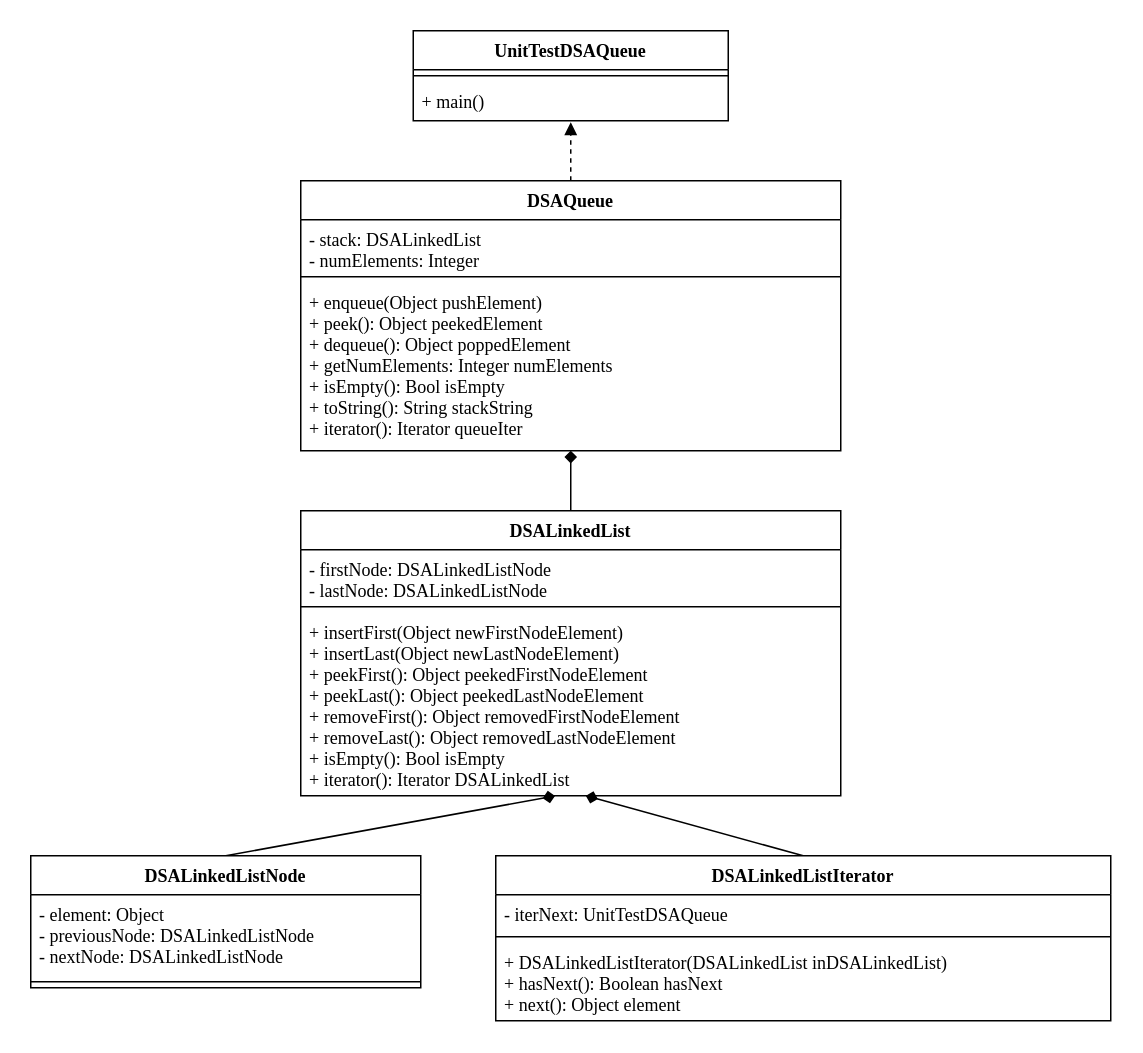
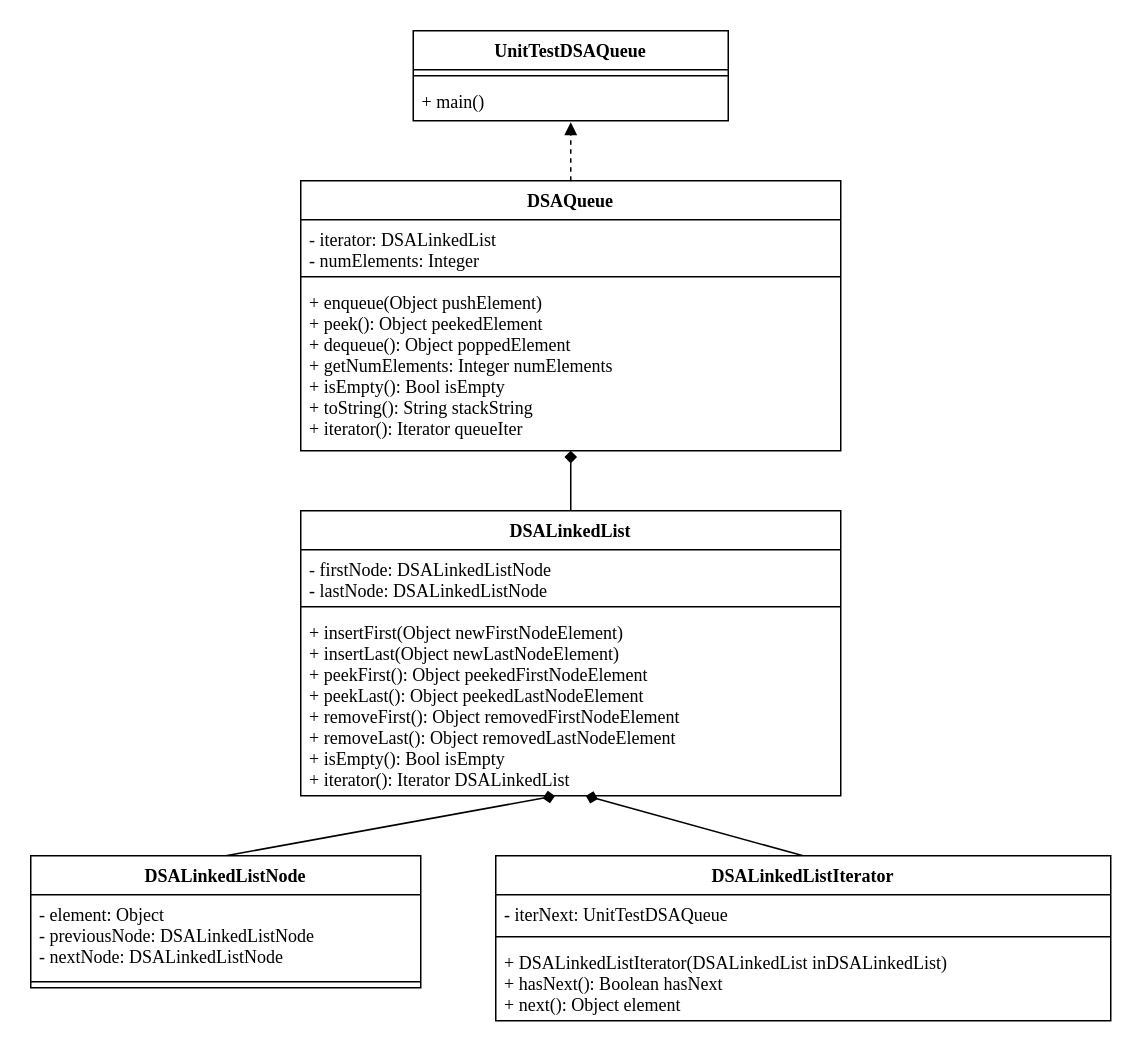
  <mxCell id="0" />
  <mxCell id="1" parent="0" />
  <mxCell id="2" style="edgeStyle=orthogonalEdgeStyle;rounded=0;orthogonalLoop=1;jettySize=auto;html=1;exitX=0.5;exitY=0;exitDx=0;exitDy=0;entryX=0.5;entryY=1.038;entryDx=0;entryDy=0;entryPerimeter=0;endArrow=block;endFill=1;fontFamily=Fira Code;dashed=1;" parent="1" source="17" target="23" edge="1"><mxGeometry relative="1" as="geometry" /></mxCell>
  <mxCell id="3" style="rounded=0;orthogonalLoop=1;jettySize=auto;html=1;exitX=0.5;exitY=0;exitDx=0;exitDy=0;entryX=0.471;entryY=1.001;entryDx=0;entryDy=0;entryPerimeter=0;endArrow=diamond;endFill=1;" parent="1" source="10" target="9" edge="1"><mxGeometry relative="1" as="geometry" /></mxCell>
  <mxCell id="4" style="edgeStyle=none;rounded=0;orthogonalLoop=1;jettySize=auto;html=1;exitX=0.5;exitY=0;exitDx=0;exitDy=0;endArrow=diamond;endFill=1;" parent="1" source="13" edge="1"><mxGeometry relative="1" as="geometry"><mxPoint x="390" y="530" as="targetPoint" /></mxGeometry></mxCell>
  <mxCell id="5" style="edgeStyle=orthogonalEdgeStyle;rounded=0;orthogonalLoop=1;jettySize=auto;html=1;entryX=0.5;entryY=1;entryDx=0;entryDy=0;entryPerimeter=0;endArrow=diamond;endFill=1;" parent="1" source="6" target="20" edge="1"><mxGeometry relative="1" as="geometry" /></mxCell>
  <mxCell id="6" value="DSALinkedList" style="swimlane;fontStyle=1;align=center;verticalAlign=top;childLayout=stackLayout;horizontal=1;startSize=26;horizontalStack=0;resizeParent=1;resizeParentMax=0;resizeLast=0;collapsible=1;marginBottom=0;labelBackgroundColor=none;fontFamily=Fira Code;fillColor=#FFFFFF;fontColor=#000000;" parent="1" vertex="1"><mxGeometry x="200" y="340" width="360" height="190" as="geometry" /></mxCell>
  <mxCell id="7" value="- firstNode: DSALinkedListNode&#10;- lastNode: DSALinkedListNode" style="text;strokeColor=none;fillColor=none;align=left;verticalAlign=top;spacingLeft=4;spacingRight=4;overflow=hidden;rotatable=0;points=[[0,0.5],[1,0.5]];portConstraint=eastwest;fontFamily=Fira Code;" parent="6" vertex="1"><mxGeometry y="26" width="360" height="34" as="geometry" /></mxCell>
  <mxCell id="8" value="" style="line;strokeWidth=1;fillColor=none;align=left;verticalAlign=middle;spacingTop=-1;spacingLeft=3;spacingRight=3;rotatable=0;labelPosition=right;points=[];portConstraint=eastwest;" parent="6" vertex="1"><mxGeometry y="60" width="360" height="8" as="geometry" /></mxCell>
  <mxCell id="9" value="+ insertFirst(Object newFirstNodeElement)&#10;+ insertLast(Object newLastNodeElement)&#10;+ peekFirst(): Object peekedFirstNodeElement&#10;+ peekLast(): Object peekedLastNodeElement&#10;+ removeFirst(): Object removedFirstNodeElement&#10;+ removeLast(): Object removedLastNodeElement&#10;+ isEmpty(): Bool isEmpty&#10;+ iterator(): Iterator DSALinkedList" style="text;strokeColor=none;fillColor=none;align=left;verticalAlign=top;spacingLeft=4;spacingRight=4;overflow=hidden;rotatable=0;points=[[0,0.5],[1,0.5]];portConstraint=eastwest;fontFamily=Fira Code;" parent="6" vertex="1"><mxGeometry y="68" width="360" height="122" as="geometry" /></mxCell>
  <mxCell id="10" value="DSALinkedListNode" style="swimlane;fontStyle=1;align=center;verticalAlign=top;childLayout=stackLayout;horizontal=1;startSize=26;horizontalStack=0;resizeParent=1;resizeParentMax=0;resizeLast=0;collapsible=1;marginBottom=0;labelBackgroundColor=none;fontFamily=Fira Code;fillColor=#FFFFFF;fontColor=#000000;" parent="1" vertex="1"><mxGeometry x="20" y="570" width="260" height="88" as="geometry" /></mxCell>
  <mxCell id="11" value="- element: Object&#10;- previousNode: DSALinkedListNode&#10;- nextNode: DSALinkedListNode" style="text;strokeColor=none;fillColor=none;align=left;verticalAlign=top;spacingLeft=4;spacingRight=4;overflow=hidden;rotatable=0;points=[[0,0.5],[1,0.5]];portConstraint=eastwest;fontFamily=Fira Code;" parent="10" vertex="1"><mxGeometry y="26" width="260" height="54" as="geometry" /></mxCell>
  <mxCell id="12" value="" style="line;strokeWidth=1;fillColor=none;align=left;verticalAlign=middle;spacingTop=-1;spacingLeft=3;spacingRight=3;rotatable=0;labelPosition=right;points=[];portConstraint=eastwest;" parent="10" vertex="1"><mxGeometry y="80" width="260" height="8" as="geometry" /></mxCell>
  <mxCell id="13" value="DSALinkedListIterator" style="swimlane;fontStyle=1;align=center;verticalAlign=top;childLayout=stackLayout;horizontal=1;startSize=26;horizontalStack=0;resizeParent=1;resizeParentMax=0;resizeLast=0;collapsible=1;marginBottom=0;labelBackgroundColor=none;fontFamily=Fira Code;fillColor=#FFFFFF;fontColor=#000000;" parent="1" vertex="1"><mxGeometry x="330" y="570" width="410" height="110" as="geometry" /></mxCell>
  <mxCell id="14" value="- iterNext: UnitTestDSAQueue" style="text;strokeColor=none;fillColor=none;align=left;verticalAlign=top;spacingLeft=4;spacingRight=4;overflow=hidden;rotatable=0;points=[[0,0.5],[1,0.5]];portConstraint=eastwest;fontFamily=Fira Code;" parent="13" vertex="1"><mxGeometry y="26" width="410" height="24" as="geometry" /></mxCell>
  <mxCell id="15" value="" style="line;strokeWidth=1;fillColor=none;align=left;verticalAlign=middle;spacingTop=-1;spacingLeft=3;spacingRight=3;rotatable=0;labelPosition=right;points=[];portConstraint=eastwest;" parent="13" vertex="1"><mxGeometry y="50" width="410" height="8" as="geometry" /></mxCell>
  <mxCell id="16" value="+ DSALinkedListIterator(DSALinkedList inDSALinkedList)&#10;+ hasNext(): Boolean hasNext&#10;+ next(): Object element&#10;" style="text;strokeColor=none;fillColor=none;align=left;verticalAlign=top;spacingLeft=4;spacingRight=4;overflow=hidden;rotatable=0;points=[[0,0.5],[1,0.5]];portConstraint=eastwest;fontFamily=Fira Code;" parent="13" vertex="1"><mxGeometry y="58" width="410" height="52" as="geometry" /></mxCell>
  <mxCell id="17" value="DSAQueue" style="swimlane;fontStyle=1;align=center;verticalAlign=top;childLayout=stackLayout;horizontal=1;startSize=26;horizontalStack=0;resizeParent=1;resizeParentMax=0;resizeLast=0;collapsible=1;marginBottom=0;fontFamily=Fira Code;" parent="1" vertex="1"><mxGeometry x="200" y="120" width="360" height="180" as="geometry" /></mxCell>
- <mxCell id="18" value="- stack: DSALinkedList&#10;- numElements: Integer" style="text;strokeColor=none;fillColor=none;align=left;verticalAlign=top;spacingLeft=4;spacingRight=4;overflow=hidden;rotatable=0;points=[[0,0.5],[1,0.5]];portConstraint=eastwest;fontFamily=Fira Code;" parent="17" vertex="1"><mxGeometry y="26" width="360" height="34" as="geometry" /></mxCell>
+ <mxCell id="18" value="- iterator: DSALinkedList&#10;- numElements: Integer" style="text;strokeColor=none;fillColor=none;align=left;verticalAlign=top;spacingLeft=4;spacingRight=4;overflow=hidden;rotatable=0;points=[[0,0.5],[1,0.5]];portConstraint=eastwest;fontFamily=Fira Code;" parent="17" vertex="1"><mxGeometry y="26" width="360" height="34" as="geometry" /></mxCell>
  <mxCell id="19" value="" style="line;strokeWidth=1;fillColor=none;align=left;verticalAlign=middle;spacingTop=-1;spacingLeft=3;spacingRight=3;rotatable=0;labelPosition=right;points=[];portConstraint=eastwest;" parent="17" vertex="1"><mxGeometry y="60" width="360" height="8" as="geometry" /></mxCell>
  <mxCell id="20" value="+ enqueue(Object pushElement)&#10;+ peek(): Object peekedElement&#10;+ dequeue(): Object poppedElement&#10;+ getNumElements: Integer numElements&#10;+ isEmpty(): Bool isEmpty&#10;+ toString(): String stackString&#10;+ iterator(): Iterator queueIter&#10;&#10;&#10;" style="text;strokeColor=none;fillColor=none;align=left;verticalAlign=top;spacingLeft=4;spacingRight=4;overflow=hidden;rotatable=0;points=[[0,0.5],[1,0.5]];portConstraint=eastwest;fontFamily=Fira Code;" parent="17" vertex="1"><mxGeometry y="68" width="360" height="112" as="geometry" /></mxCell>
  <mxCell id="21" value="UnitTestDSAQueue" style="swimlane;fontStyle=1;align=center;verticalAlign=top;childLayout=stackLayout;horizontal=1;startSize=26;horizontalStack=0;resizeParent=1;resizeParentMax=0;resizeLast=0;collapsible=1;marginBottom=0;fontFamily=Fira Code;" parent="1" vertex="1"><mxGeometry x="275" y="20" width="210" height="60" as="geometry" /></mxCell>
  <mxCell id="22" value="" style="line;strokeWidth=1;fillColor=none;align=left;verticalAlign=middle;spacingTop=-1;spacingLeft=3;spacingRight=3;rotatable=0;labelPosition=right;points=[];portConstraint=eastwest;" parent="21" vertex="1"><mxGeometry y="26" width="210" height="8" as="geometry" /></mxCell>
  <mxCell id="23" value="+ main()" style="text;strokeColor=none;fillColor=none;align=left;verticalAlign=top;spacingLeft=4;spacingRight=4;overflow=hidden;rotatable=0;points=[[0,0.5],[1,0.5]];portConstraint=eastwest;fontFamily=Fira Code;" parent="21" vertex="1"><mxGeometry y="34" width="210" height="26" as="geometry" /></mxCell>
